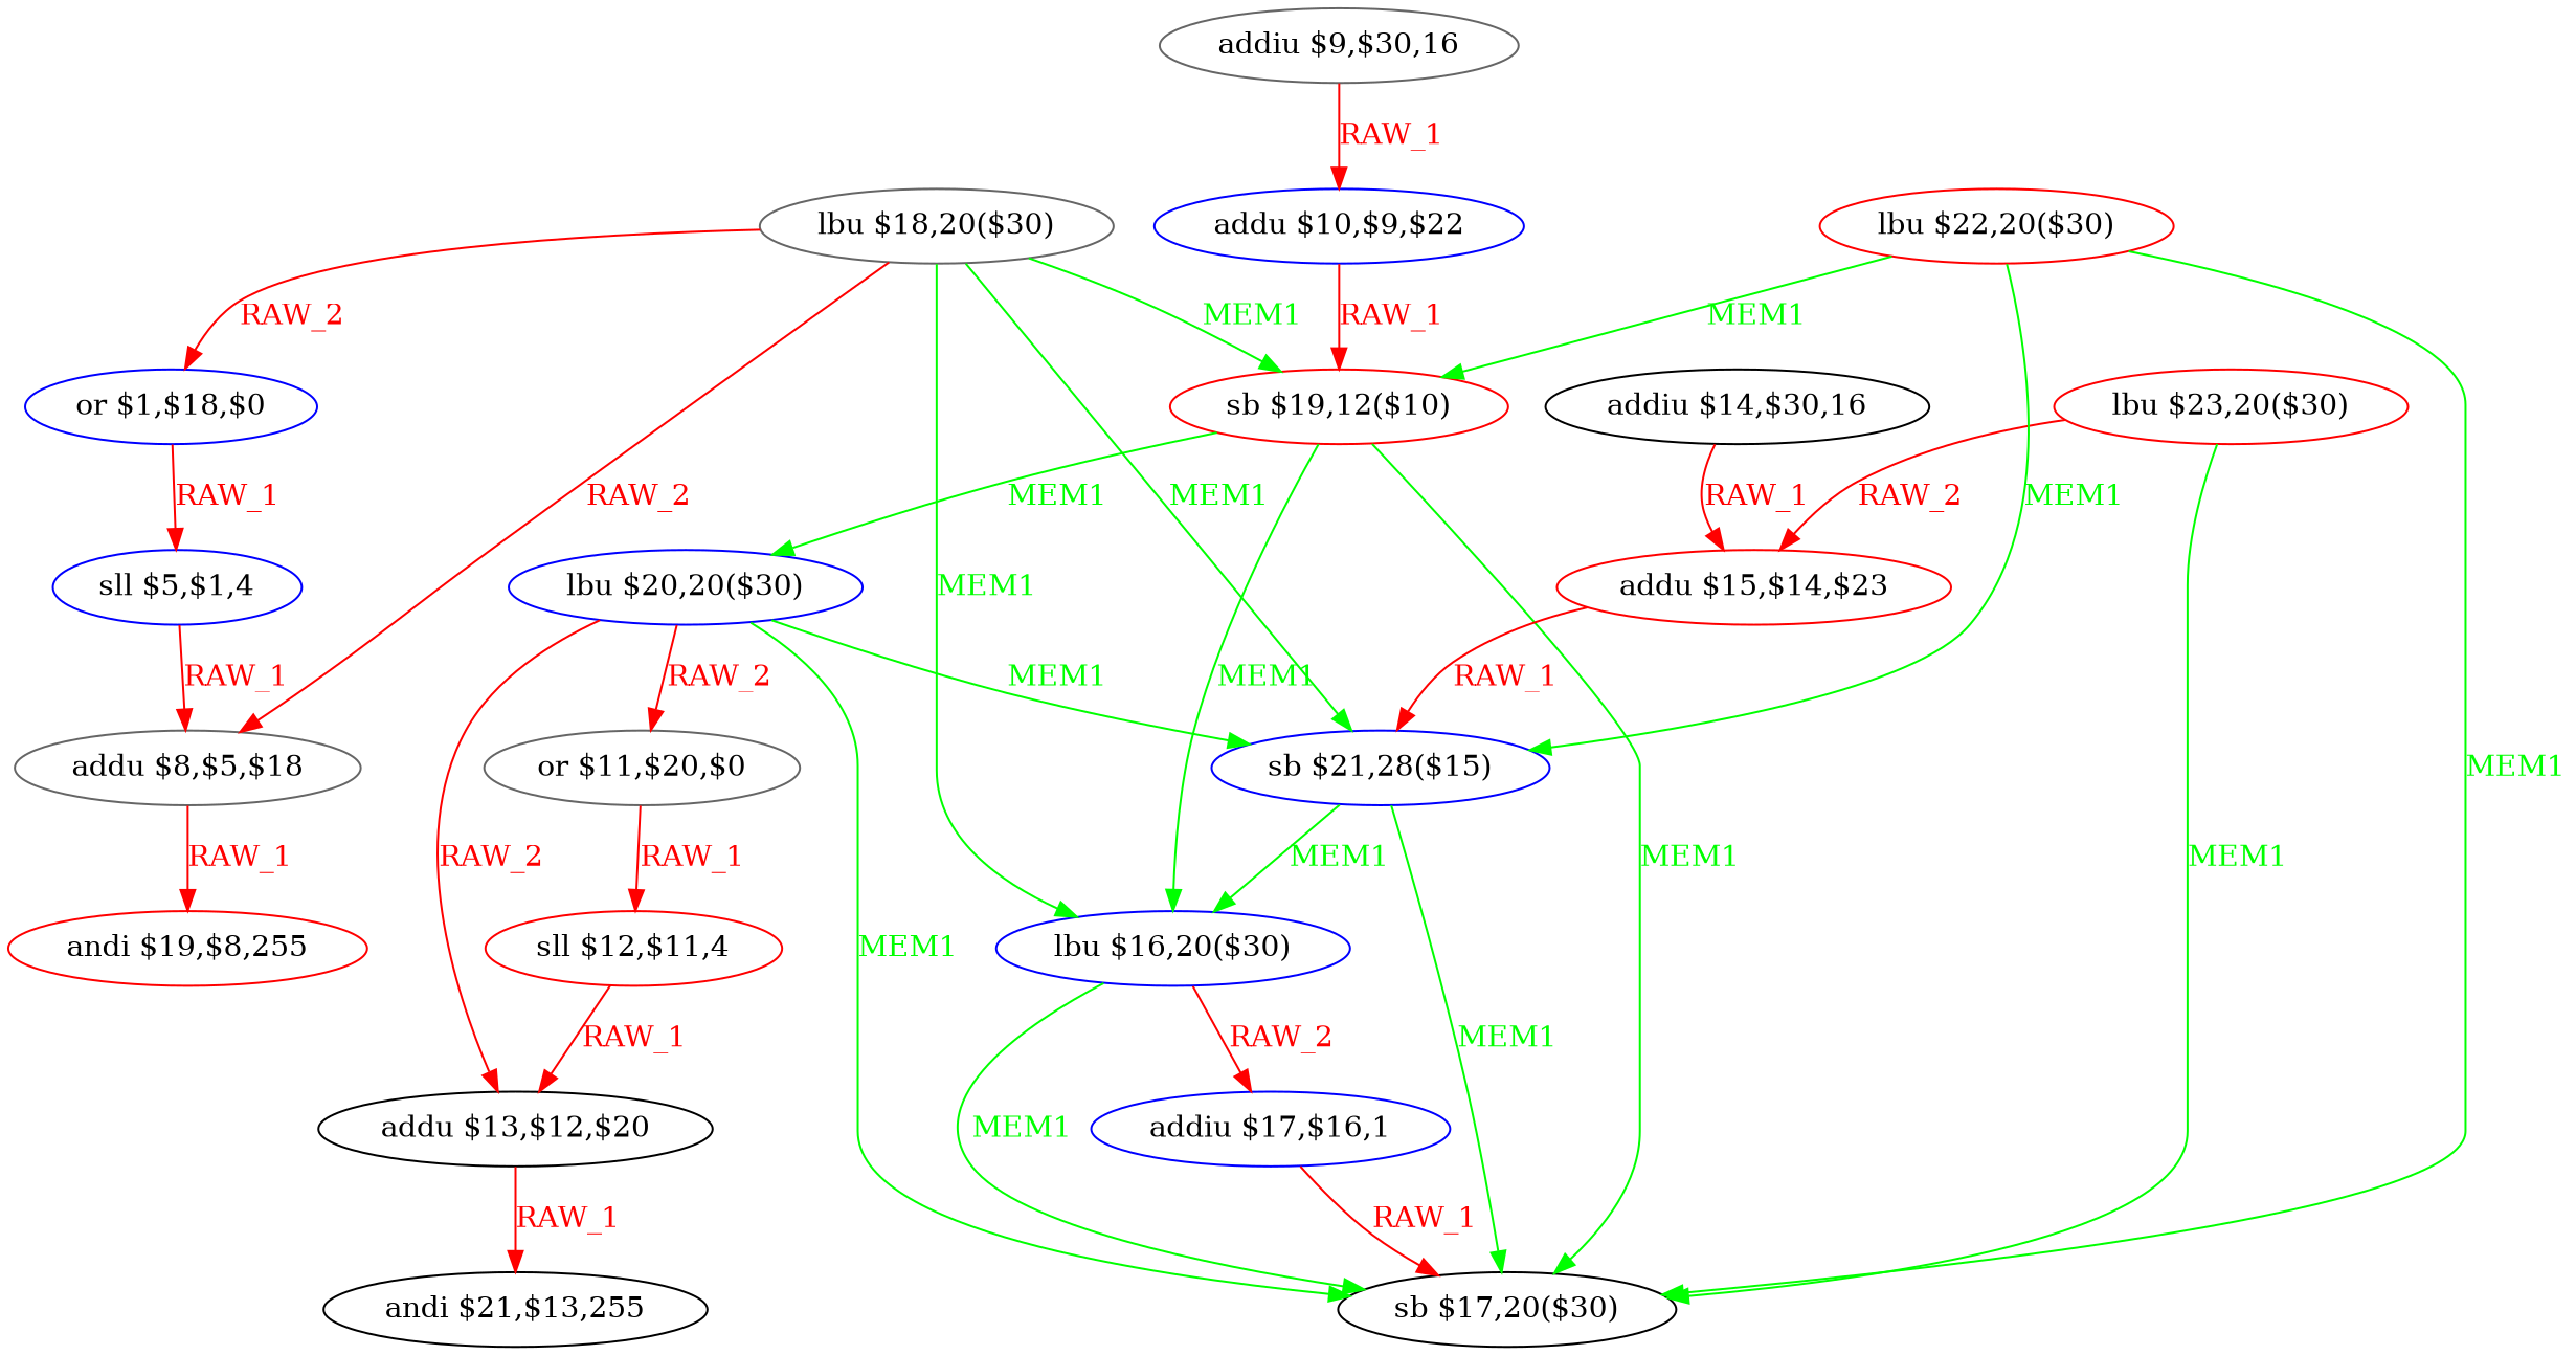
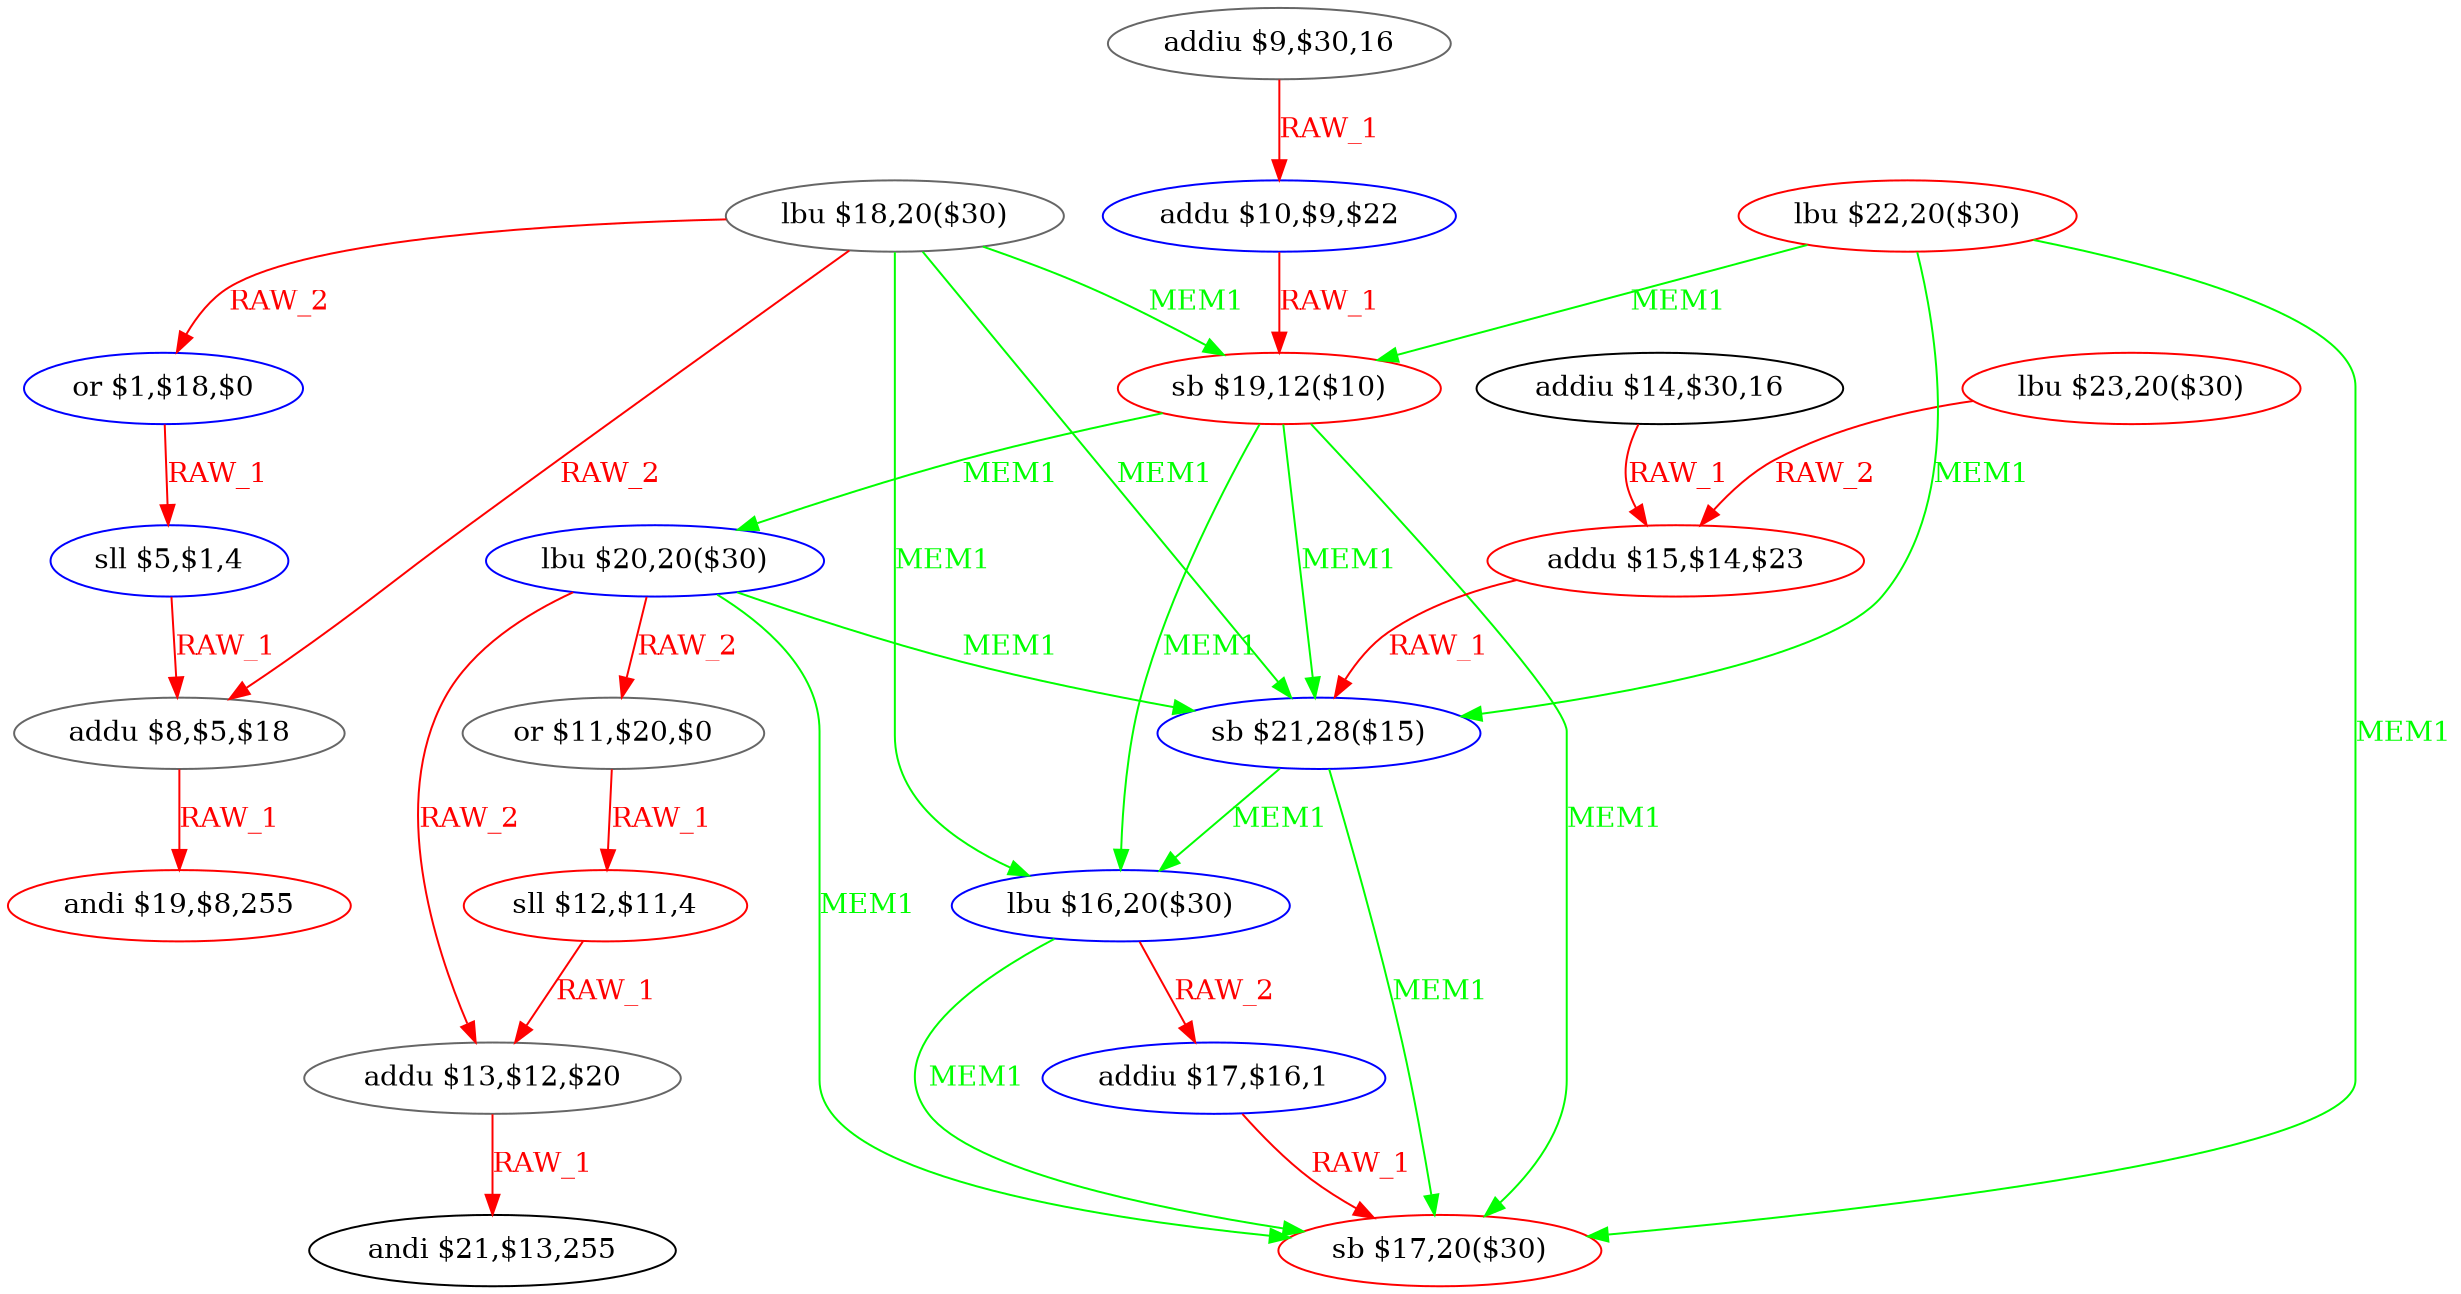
  digraph {
    node [color=blue shape=ellipse]
    edge [color=red fontcolor=red]
    n1 [color=gray40 label="lbu $18,20($30)"]
    n2 [label="or $1,$18,$0"]
    n3 [color=gray40 label="addu $8,$5,$18"]
    n4 [color=red label="sb $19,12($10)"]
    n5 [label="sb $21,28($15)"]
    n6 [label="lbu $16,20($30)"]
    n7 [label="sll $5,$1,4"]
    n8 [color=red label="andi $19,$8,255"]
-   n9 [color=black label="sb $17,20($30)"]
+   n9 [color=red label="sb $17,20($30)"]
    n10 [label="lbu $20,20($30)"]
    n11 [color=gray40 label="or $11,$20,$0"]
-   n12 [color=black label="addu $13,$12,$20"]
+   n12 [color=gray40 label="addu $13,$12,$20"]
    n13 [color=red label="lbu $23,20($30)"]
    n14 [color=red label="addu $15,$14,$23"]
    n15 [label="addiu $17,$16,1"]
    n16 [color=red label="sll $12,$11,4"]
    n17 [color=black label="andi $21,$13,255"]
    n18 [color=red label="lbu $22,20($30)"]
    n19 [label="addu $10,$9,$22"]
    n20 [color=gray40 label="addiu $9,$30,16"]
    n21 [color=black label="addiu $14,$30,16"]
    n1 -> n2 [label=RAW_2]
    n1 -> n3 [label=RAW_2]
    n1 -> n4 [color=green fontcolor=green label=MEM1]
    n1 -> n5 [color=green fontcolor=green label=MEM1]
    n1 -> n6 [color=green fontcolor=green label=MEM1]
    n2 -> n7 [label=RAW_1]
    n3 -> n8 [label=RAW_1]
+   n4 -> n5 [color=green fontcolor=green label=MEM1]
    n4 -> n6 [color=green fontcolor=green label=MEM1]
    n4 -> n9 [color=green fontcolor=green label=MEM1]
    n4 -> n10 [color=green fontcolor=green label=MEM1]
    n5 -> n6 [color=green fontcolor=green label=MEM1]
    n5 -> n9 [color=green fontcolor=green label=MEM1]
    n6 -> n9 [color=green fontcolor=green label=MEM1]
    n6 -> n15 [label=RAW_2]
    n7 -> n3 [label=RAW_1]
    n10 -> n5 [color=green fontcolor=green label=MEM1]
    n10 -> n9 [color=green fontcolor=green label=MEM1]
    n10 -> n11 [label=RAW_2]
    n10 -> n12 [label=RAW_2]
    n11 -> n16 [label=RAW_1]
    n12 -> n17 [label=RAW_1]
-   n13 -> n9 [color=green fontcolor=green label=MEM1]
    n13 -> n14 [label=RAW_2]
    n14 -> n5 [label=RAW_1]
    n15 -> n9 [label=RAW_1]
    n16 -> n12 [label=RAW_1]
    n18 -> n4 [color=green fontcolor=green label=MEM1]
    n18 -> n5 [color=green fontcolor=green label=MEM1]
    n18 -> n9 [color=green fontcolor=green label=MEM1]
    n19 -> n4 [label=RAW_1]
    n20 -> n19 [label=RAW_1]
    n21 -> n14 [label=RAW_1]
  }
